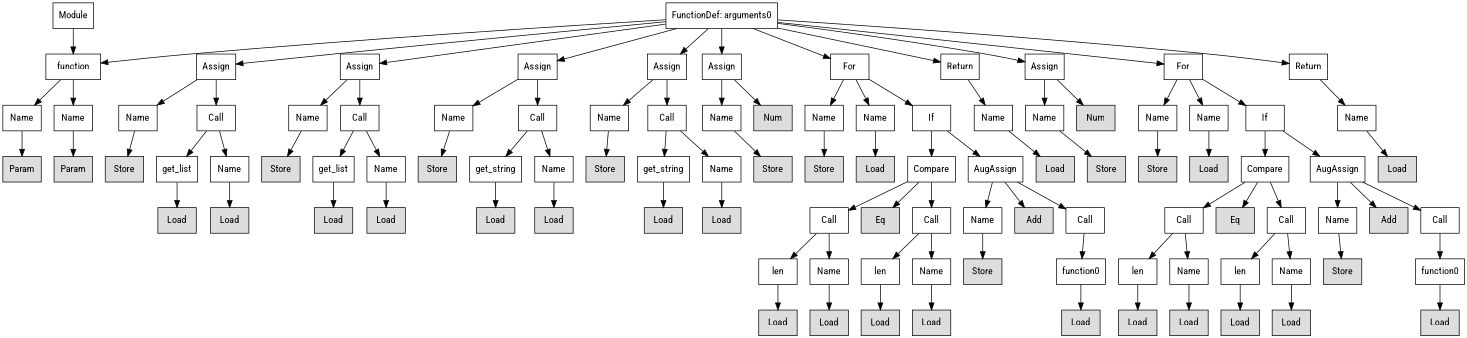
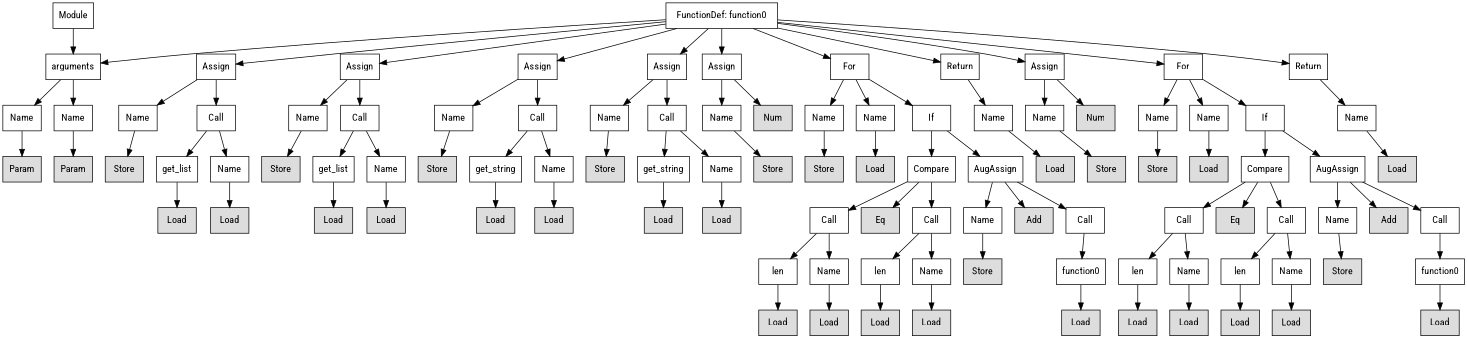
  digraph {
    fontname="Roboto Condensed"
    node [fontname="Roboto Condensed" shape=rect]
    edge [fontname="Roboto Condensed"]
    n1 [label=Module]
-   n2 [label=function]
-   n3 [label="FunctionDef: arguments0"]
+   n2 [label=arguments]
+   n3 [label="FunctionDef: function0"]
    n4 [label=Assign]
    n5 [label=Assign]
    n6 [label=Assign]
    n7 [label=Assign]
    n8 [label=Assign]
    n9 [label=For]
    n10 [label=Return]
    n11 [label=Assign]
    n12 [label=For]
    n13 [label=Return]
    n14 [label=Name]
    n15 [label=Name]
    n16 [label=Name]
    n17 [label=Call]
    n18 [label=Name]
    n19 [label=Call]
    n20 [label=Name]
    n21 [label=Call]
    n22 [label=Name]
    n23 [label=Call]
    n24 [label=Name]
    n25 [fillcolor="#dddddd" label=Num style=filled]
    n26 [label=Name]
    n27 [label=Name]
    n28 [label=If]
    n29 [label=Name]
    n30 [label=Name]
    n31 [fillcolor="#dddddd" label=Num style=filled]
    n32 [label=Name]
    n33 [label=Name]
    n34 [label=If]
    n35 [label=Name]
    n36 [fillcolor="#dddddd" label=Param style=filled]
    n37 [fillcolor="#dddddd" label=Param style=filled]
    n38 [fillcolor="#dddddd" label=Store style=filled]
    n39 [label=get_list]
    n40 [label=Name]
    n41 [fillcolor="#dddddd" label=Store style=filled]
    n42 [label=get_list]
    n43 [label=Name]
    n44 [fillcolor="#dddddd" label=Store style=filled]
    n45 [label=get_string]
    n46 [label=Name]
    n47 [fillcolor="#dddddd" label=Store style=filled]
    n48 [label=get_string]
    n49 [label=Name]
    n50 [fillcolor="#dddddd" label=Store style=filled]
    n51 [fillcolor="#dddddd" label=Store style=filled]
    n52 [fillcolor="#dddddd" label=Load style=filled]
    n53 [label=Compare]
    n54 [label=AugAssign]
    n55 [fillcolor="#dddddd" label=Load style=filled]
    n56 [fillcolor="#dddddd" label=Store style=filled]
    n57 [fillcolor="#dddddd" label=Store style=filled]
    n58 [fillcolor="#dddddd" label=Load style=filled]
    n59 [label=Compare]
    n60 [label=AugAssign]
    n61 [fillcolor="#dddddd" label=Load style=filled]
    n62 [fillcolor="#dddddd" label=Load style=filled]
    n63 [fillcolor="#dddddd" label=Load style=filled]
    n64 [fillcolor="#dddddd" label=Load style=filled]
    n65 [fillcolor="#dddddd" label=Load style=filled]
    n66 [fillcolor="#dddddd" label=Load style=filled]
    n67 [fillcolor="#dddddd" label=Load style=filled]
    n68 [fillcolor="#dddddd" label=Load style=filled]
    n69 [fillcolor="#dddddd" label=Load style=filled]
    n70 [label=Call]
    n71 [fillcolor="#dddddd" label=Eq style=filled]
    n72 [label=Call]
    n73 [label=Name]
    n74 [fillcolor="#dddddd" label=Add style=filled]
    n75 [label=Call]
    n76 [label=Call]
    n77 [fillcolor="#dddddd" label=Eq style=filled]
    n78 [label=Call]
    n79 [label=Name]
    n80 [fillcolor="#dddddd" label=Add style=filled]
    n81 [label=Call]
    n82 [label=len]
    n83 [label=Name]
    n84 [label=len]
    n85 [label=Name]
    n86 [fillcolor="#dddddd" label=Store style=filled]
    n87 [label=function0]
    n88 [label=len]
    n89 [label=Name]
    n90 [label=len]
    n91 [label=Name]
    n92 [fillcolor="#dddddd" label=Store style=filled]
    n93 [label=function0]
    n94 [fillcolor="#dddddd" label=Load style=filled]
    n95 [fillcolor="#dddddd" label=Load style=filled]
    n96 [fillcolor="#dddddd" label=Load style=filled]
    n97 [fillcolor="#dddddd" label=Load style=filled]
    n98 [fillcolor="#dddddd" label=Load style=filled]
    n99 [fillcolor="#dddddd" label=Load style=filled]
    n100 [fillcolor="#dddddd" label=Load style=filled]
    n101 [fillcolor="#dddddd" label=Load style=filled]
    n102 [fillcolor="#dddddd" label=Load style=filled]
    n103 [fillcolor="#dddddd" label=Load style=filled]
    n1 -> n2
    n2 -> n14
    n2 -> n15
    n3 -> n2
    n3 -> n4
    n3 -> n5
    n3 -> n6
    n3 -> n7
    n3 -> n8
    n3 -> n9
    n3 -> n10
    n3 -> n11
    n3 -> n12
    n3 -> n13
    n4 -> n16
    n4 -> n17
    n5 -> n18
    n5 -> n19
    n6 -> n20
    n6 -> n21
    n7 -> n22
    n7 -> n23
    n8 -> n24
    n8 -> n25
    n9 -> n26
    n9 -> n27
    n9 -> n28
    n10 -> n29
    n11 -> n30
    n11 -> n31
    n12 -> n32
    n12 -> n33
    n12 -> n34
    n13 -> n35
    n14 -> n36
    n15 -> n37
    n16 -> n38
    n17 -> n39
    n17 -> n40
    n18 -> n41
    n19 -> n42
    n19 -> n43
    n20 -> n44
    n21 -> n45
    n21 -> n46
    n22 -> n47
    n23 -> n48
    n23 -> n49
    n24 -> n50
    n26 -> n51
    n27 -> n52
    n28 -> n53
    n28 -> n54
    n29 -> n55
    n30 -> n56
    n32 -> n57
    n33 -> n58
    n34 -> n59
    n34 -> n60
    n35 -> n61
    n39 -> n62
    n40 -> n63
    n42 -> n64
    n43 -> n65
    n45 -> n66
    n46 -> n67
    n48 -> n68
    n49 -> n69
    n53 -> n70
    n53 -> n71
    n53 -> n72
    n54 -> n73
    n54 -> n74
    n54 -> n75
    n59 -> n76
    n59 -> n77
    n59 -> n78
    n60 -> n79
    n60 -> n80
    n60 -> n81
    n70 -> n82
    n70 -> n83
    n72 -> n84
    n72 -> n85
    n73 -> n86
    n75 -> n87
    n76 -> n88
    n76 -> n89
    n78 -> n90
    n78 -> n91
    n79 -> n92
    n81 -> n93
    n82 -> n94
    n83 -> n95
    n84 -> n96
    n85 -> n97
    n87 -> n98
    n88 -> n99
    n89 -> n100
    n90 -> n101
    n91 -> n102
    n93 -> n103
  }
